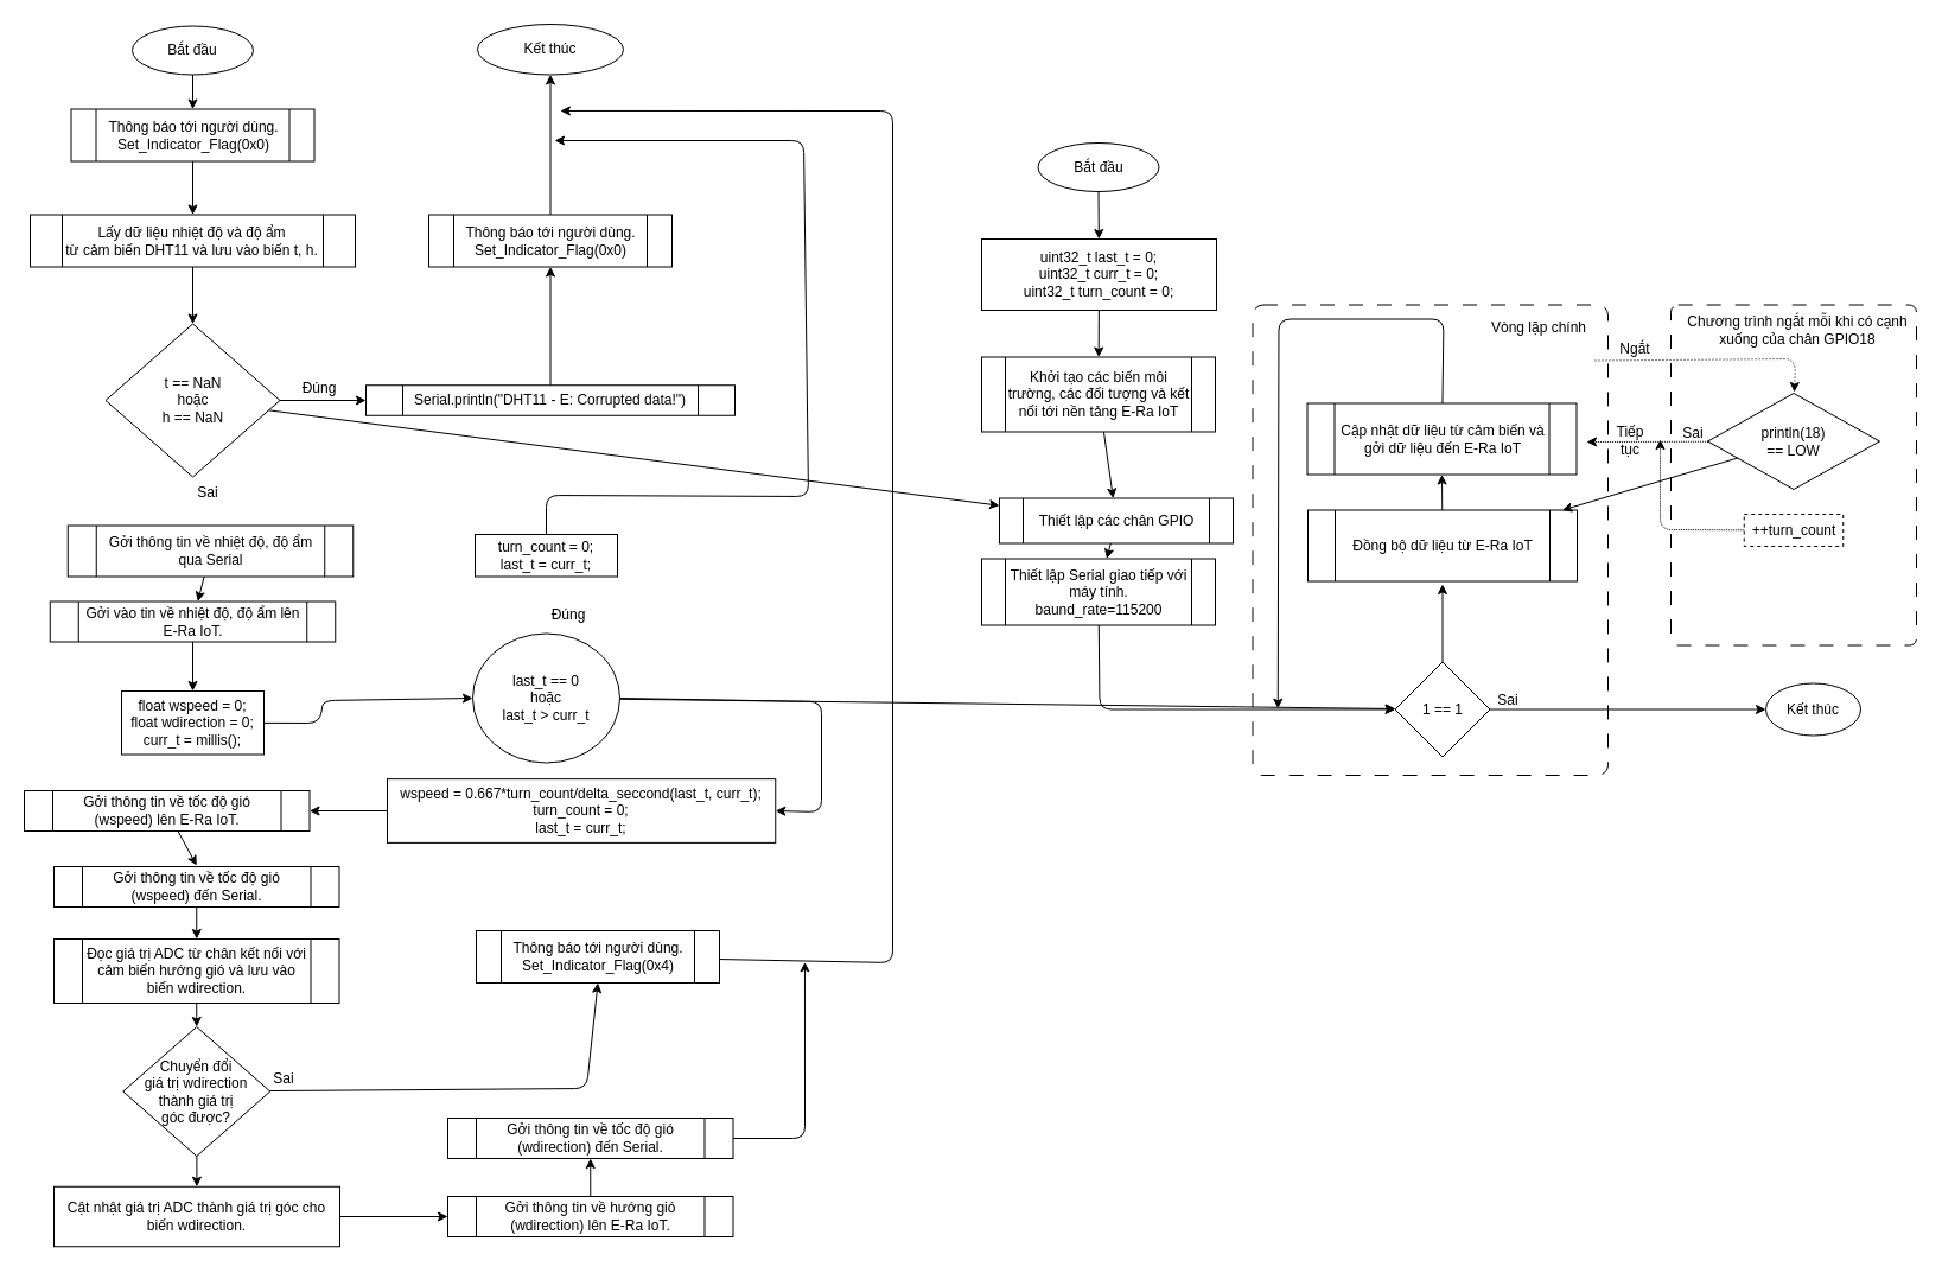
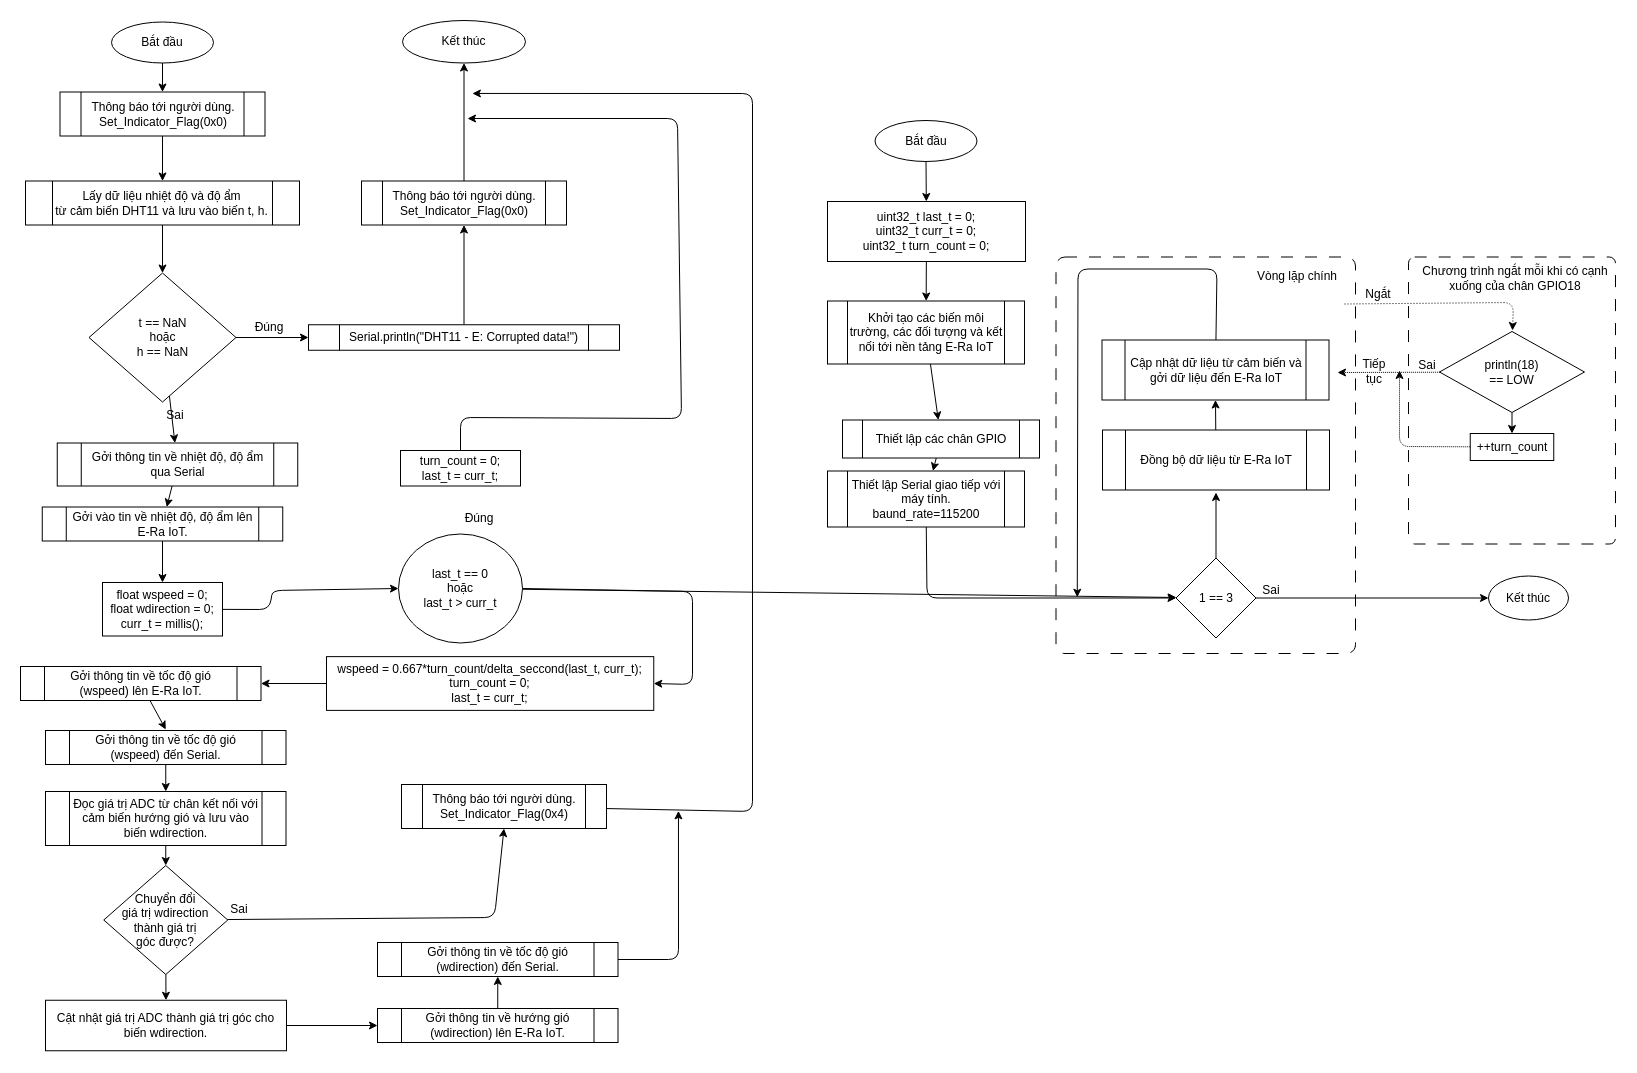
  <mxCell id="0" />
  <mxCell id="1" parent="0" />
  <mxCell id="2" value="" style="rounded=1;whiteSpace=wrap;html=1;arcSize=3;fillColor=none;dashed=1;dashPattern=12 12;" vertex="1" parent="1"><mxGeometry x="1408" y="256.5" width="207" height="287" as="geometry" /></mxCell>
  <mxCell id="3" value="" style="edgeStyle=none;html=1;exitX=0.5;exitY=1;exitDx=0;exitDy=0;" edge="1" parent="1" source="4" target="6"><mxGeometry relative="1" as="geometry" /></mxCell>
  <mxCell id="4" value="Bắt đầu" style="ellipse;whiteSpace=wrap;html=1;" vertex="1" parent="1"><mxGeometry x="111" y="21.5" width="102" height="41" as="geometry" /></mxCell>
  <mxCell id="5" value="" style="edgeStyle=none;html=1;" edge="1" parent="1" source="6" target="8"><mxGeometry relative="1" as="geometry" /></mxCell>
  <mxCell id="6" value="Thông báo tới người dùng.&lt;br&gt;Set_Indicator_Flag(0x0)" style="shape=process;whiteSpace=wrap;html=1;backgroundOutline=1;" vertex="1" parent="1"><mxGeometry x="59.5" y="91.5" width="205" height="44" as="geometry" /></mxCell>
  <mxCell id="7" value="" style="edgeStyle=none;html=1;" edge="1" parent="1" source="8" target="11"><mxGeometry relative="1" as="geometry" /></mxCell>
  <mxCell id="8" value="Lấy dữ liệu nhiệt độ và độ ẩm &lt;br&gt;từ cảm biến DHT11 và lưu vào biến t, h." style="shape=process;whiteSpace=wrap;html=1;backgroundOutline=1;" vertex="1" parent="1"><mxGeometry x="25" y="180.5" width="274" height="44" as="geometry" /></mxCell>
  <mxCell id="9" value="" style="edgeStyle=none;html=1;" edge="1" parent="1" source="11" target="13"><mxGeometry relative="1" as="geometry" /></mxCell>
- <mxCell id="10" value="" style="edgeStyle=none;html=1;" edge="1" parent="1" source="11" target="55"><mxGeometry relative="1" as="geometry" /></mxCell>
+ <mxCell id="10" value="" style="edgeStyle=none;html=1;" edge="1" parent="1" source="11" target="20"><mxGeometry relative="1" as="geometry" /></mxCell>
  <mxCell id="11" value="t == NaN &lt;br&gt;hoặc&lt;br&gt;h == NaN " style="rhombus;whiteSpace=wrap;html=1;" vertex="1" parent="1"><mxGeometry x="88.5" y="272.5" width="147" height="129" as="geometry" /></mxCell>
  <mxCell id="12" value="" style="edgeStyle=none;html=1;" edge="1" parent="1" source="13" target="16"><mxGeometry relative="1" as="geometry" /></mxCell>
  <mxCell id="13" value="Serial.println(&quot;DHT11 - E: Corrupted data!&quot;)" style="shape=process;whiteSpace=wrap;html=1;backgroundOutline=1;" vertex="1" parent="1"><mxGeometry x="308" y="324.25" width="311" height="25.5" as="geometry" /></mxCell>
  <mxCell id="14" value="Kết thúc" style="ellipse;whiteSpace=wrap;html=1;" vertex="1" parent="1"><mxGeometry x="402" y="20" width="123" height="42.5" as="geometry" /></mxCell>
  <mxCell id="15" value="" style="edgeStyle=none;html=1;" edge="1" parent="1" source="16" target="14"><mxGeometry relative="1" as="geometry" /></mxCell>
  <mxCell id="16" value="Thông báo tới người dùng.&lt;br&gt;Set_Indicator_Flag(0x0)" style="shape=process;whiteSpace=wrap;html=1;backgroundOutline=1;" vertex="1" parent="1"><mxGeometry x="361" y="180.5" width="205" height="44" as="geometry" /></mxCell>
  <mxCell id="17" value="Sai" style="text;html=1;strokeColor=none;fillColor=none;align=center;verticalAlign=middle;whiteSpace=wrap;rounded=0;" vertex="1" parent="1"><mxGeometry x="145" y="399.5" width="60" height="30" as="geometry" /></mxCell>
  <mxCell id="18" value="Đúng" style="text;html=1;strokeColor=none;fillColor=none;align=center;verticalAlign=middle;whiteSpace=wrap;rounded=0;" vertex="1" parent="1"><mxGeometry x="239" y="311.5" width="60" height="30" as="geometry" /></mxCell>
  <mxCell id="19" value="" style="edgeStyle=none;html=1;" edge="1" parent="1" source="20" target="22"><mxGeometry relative="1" as="geometry" /></mxCell>
  <mxCell id="20" value="Gởi thông tin về nhiệt độ, độ ẩm qua Serial" style="shape=process;whiteSpace=wrap;html=1;backgroundOutline=1;" vertex="1" parent="1"><mxGeometry x="56.75" y="442.5" width="240.5" height="43" as="geometry" /></mxCell>
  <mxCell id="21" value="" style="edgeStyle=none;html=1;" edge="1" parent="1" source="22" target="24"><mxGeometry relative="1" as="geometry" /></mxCell>
  <mxCell id="22" value="&lt;div&gt;Gởi vào tin về nhiệt độ, độ ẩm lên E-Ra IoT.&lt;/div&gt;" style="shape=process;whiteSpace=wrap;html=1;backgroundOutline=1;" vertex="1" parent="1"><mxGeometry x="41.75" y="506.5" width="240.5" height="34" as="geometry" /></mxCell>
  <mxCell id="23" style="edgeStyle=none;html=1;entryX=0;entryY=0.5;entryDx=0;entryDy=0;" edge="1" parent="1" source="24" target="27"><mxGeometry relative="1" as="geometry"><Array as="points"><mxPoint x="269" y="609" /><mxPoint x="272" y="590" /></Array></mxGeometry></mxCell>
  <mxCell id="24" value="&lt;div&gt;float wspeed = 0;&lt;/div&gt;&lt;div&gt;float wdirection = 0;&lt;/div&gt;&lt;div&gt;curr_t = millis();&lt;br&gt;&lt;/div&gt;" style="rounded=0;whiteSpace=wrap;html=1;" vertex="1" parent="1"><mxGeometry x="102" y="582" width="120" height="53.5" as="geometry" /></mxCell>
  <mxCell id="25" value="" style="edgeStyle=none;html=1;" edge="1" parent="1" source="27" target="60"><mxGeometry relative="1" as="geometry" /></mxCell>
  <mxCell id="26" style="edgeStyle=none;html=1;exitX=1;exitY=0.5;exitDx=0;exitDy=0;entryX=1;entryY=0.5;entryDx=0;entryDy=0;" edge="1" parent="1" source="27" target="32"><mxGeometry relative="1" as="geometry"><Array as="points"><mxPoint x="692" y="591" /><mxPoint x="692" y="684" /></Array></mxGeometry></mxCell>
  <mxCell id="27" value="last_t == 0&lt;br&gt;hoặc&lt;br&gt;last_t &amp;gt; curr_t" style="ellipse;whiteSpace=wrap;html=1;" vertex="1" parent="1"><mxGeometry x="398" y="533.5" width="124" height="109" as="geometry" /></mxCell>
  <mxCell id="28" style="edgeStyle=none;html=1;" edge="1" parent="1" source="29"><mxGeometry relative="1" as="geometry"><mxPoint x="467" y="118" as="targetPoint" /><Array as="points"><mxPoint x="460" y="417" /><mxPoint x="681" y="418" /><mxPoint x="677" y="118" /></Array></mxGeometry></mxCell>
  <mxCell id="29" value="&lt;div&gt;turn_count = 0;&lt;/div&gt;&lt;div&gt;last_t = curr_t;&lt;/div&gt;" style="whiteSpace=wrap;html=1;" vertex="1" parent="1"><mxGeometry x="400" y="450" width="120" height="35.5" as="geometry" /></mxCell>
  <mxCell id="30" value="Đúng" style="text;html=1;strokeColor=none;fillColor=none;align=center;verticalAlign=middle;whiteSpace=wrap;rounded=0;" vertex="1" parent="1"><mxGeometry x="449" y="503" width="60" height="30" as="geometry" /></mxCell>
  <mxCell id="31" value="" style="edgeStyle=none;html=1;" edge="1" parent="1" source="32" target="34"><mxGeometry relative="1" as="geometry" /></mxCell>
  <mxCell id="32" value="wspeed = 0.667*turn_count/delta_seccond(last_t, curr_t);&lt;br&gt;&lt;div&gt;turn_count = 0;&lt;/div&gt;&lt;div&gt;last_t = curr_t;&lt;/div&gt;" style="whiteSpace=wrap;html=1;" vertex="1" parent="1"><mxGeometry x="326" y="656.13" width="327.25" height="53.75" as="geometry" /></mxCell>
  <mxCell id="33" value="" style="edgeStyle=none;html=1;" edge="1" parent="1" source="34"><mxGeometry relative="1" as="geometry"><mxPoint x="165.25" y="729" as="targetPoint" /></mxGeometry></mxCell>
  <mxCell id="34" value="&lt;div&gt;Gởi thông tin về tốc độ gió (wspeed) lên E-Ra IoT.&lt;/div&gt;" style="shape=process;whiteSpace=wrap;html=1;backgroundOutline=1;" vertex="1" parent="1"><mxGeometry x="20" y="666" width="240.5" height="34" as="geometry" /></mxCell>
  <mxCell id="35" value="" style="edgeStyle=none;html=1;" edge="1" parent="1" source="36" target="38"><mxGeometry relative="1" as="geometry" /></mxCell>
  <mxCell id="36" value="Cật nhật giá trị ADC thành giá trị góc cho biến&amp;nbsp;wdirection." style="whiteSpace=wrap;html=1;" vertex="1" parent="1"><mxGeometry x="45" y="999.75" width="241" height="50.5" as="geometry" /></mxCell>
  <mxCell id="37" value="" style="edgeStyle=none;html=1;" edge="1" parent="1" source="38" target="47"><mxGeometry relative="1" as="geometry" /></mxCell>
  <mxCell id="38" value="&lt;div&gt;Gởi thông tin về hướng gió (wdirection) lên E-Ra IoT.&lt;/div&gt;" style="shape=process;whiteSpace=wrap;html=1;backgroundOutline=1;" vertex="1" parent="1"><mxGeometry x="377" y="1008" width="240.5" height="34" as="geometry" /></mxCell>
  <mxCell id="39" value="" style="edgeStyle=none;html=1;" edge="1" parent="1" source="40" target="45"><mxGeometry relative="1" as="geometry" /></mxCell>
  <mxCell id="40" value="Đọc giá trị ADC từ chân kết nối với cảm biến hướng gió và lưu vào biến&amp;nbsp;wdirection." style="shape=process;whiteSpace=wrap;html=1;backgroundOutline=1;" vertex="1" parent="1"><mxGeometry x="45" y="791" width="240.5" height="54" as="geometry" /></mxCell>
  <mxCell id="41" value="" style="edgeStyle=none;html=1;" edge="1" parent="1" source="42" target="40"><mxGeometry relative="1" as="geometry" /></mxCell>
  <mxCell id="42" value="&lt;div&gt;Gởi thông tin về tốc độ gió (wspeed) đến Serial.&lt;/div&gt;" style="shape=process;whiteSpace=wrap;html=1;backgroundOutline=1;" vertex="1" parent="1"><mxGeometry x="45" y="730" width="240.5" height="34" as="geometry" /></mxCell>
  <mxCell id="43" value="" style="edgeStyle=none;html=1;" edge="1" parent="1" source="45" target="36"><mxGeometry relative="1" as="geometry" /></mxCell>
  <mxCell id="44" style="edgeStyle=none;html=1;entryX=0.5;entryY=1;entryDx=0;entryDy=0;" edge="1" parent="1" source="45" target="49"><mxGeometry relative="1" as="geometry"><Array as="points"><mxPoint x="494" y="917" /></Array></mxGeometry></mxCell>
  <mxCell id="45" value="Chuyển đổi &lt;br&gt;giá trị wdirection&lt;br&gt;thành giá trị&lt;br&gt;góc được?" style="rhombus;whiteSpace=wrap;html=1;" vertex="1" parent="1"><mxGeometry x="103.25" y="865" width="124" height="109" as="geometry" /></mxCell>
  <mxCell id="46" style="edgeStyle=none;html=1;" edge="1" parent="1" source="47"><mxGeometry relative="1" as="geometry"><mxPoint x="677.957" y="810.348" as="targetPoint" /><Array as="points"><mxPoint x="678" y="959" /></Array></mxGeometry></mxCell>
  <mxCell id="47" value="Gởi thông tin về tốc độ gió (wdirection) đến Serial." style="shape=process;whiteSpace=wrap;html=1;backgroundOutline=1;" vertex="1" parent="1"><mxGeometry x="377" y="942" width="240.5" height="34" as="geometry" /></mxCell>
  <mxCell id="48" style="edgeStyle=none;html=1;" edge="1" parent="1" source="49"><mxGeometry relative="1" as="geometry"><mxPoint x="471.87" y="92.957" as="targetPoint" /><Array as="points"><mxPoint x="752" y="811" /><mxPoint x="752" y="93" /></Array></mxGeometry></mxCell>
  <mxCell id="49" value="Thông báo tới người dùng.&lt;br&gt;Set_Indicator_Flag(0x4)" style="shape=process;whiteSpace=wrap;html=1;backgroundOutline=1;" vertex="1" parent="1"><mxGeometry x="401" y="784" width="205" height="44" as="geometry" /></mxCell>
  <mxCell id="50" value="Sai" style="text;html=1;strokeColor=none;fillColor=none;align=center;verticalAlign=middle;whiteSpace=wrap;rounded=0;" vertex="1" parent="1"><mxGeometry x="209" y="894" width="60" height="30" as="geometry" /></mxCell>
  <mxCell id="51" value="" style="rounded=1;whiteSpace=wrap;html=1;arcSize=3;fillColor=none;dashed=1;dashPattern=12 12;" vertex="1" parent="1"><mxGeometry x="1055.5" y="256.5" width="299.5" height="396.5" as="geometry" /></mxCell>
  <mxCell id="52" value="" style="edgeStyle=none;html=1;" edge="1" source="53" target="55" parent="1"><mxGeometry relative="1" as="geometry" /></mxCell>
  <mxCell id="53" value="Khởi tạo các biến môi trường, các đối tượng và kết nối tới nền tảng E-Ra IoT" style="shape=process;whiteSpace=wrap;html=1;backgroundOutline=1;" vertex="1" parent="1"><mxGeometry x="827" y="300.5" width="197" height="63" as="geometry" /></mxCell>
  <mxCell id="54" value="" style="edgeStyle=none;html=1;" edge="1" source="55" target="57" parent="1"><mxGeometry relative="1" as="geometry" /></mxCell>
  <mxCell id="55" value="Thiết lập các chân GPIO" style="shape=process;whiteSpace=wrap;html=1;backgroundOutline=1;" vertex="1" parent="1"><mxGeometry x="842" y="419.5" width="197" height="38" as="geometry" /></mxCell>
  <mxCell id="56" value="" style="edgeStyle=none;html=1;" edge="1" source="57" target="60" parent="1"><mxGeometry relative="1" as="geometry"><Array as="points"><mxPoint x="926.5" y="597.5" /></Array></mxGeometry></mxCell>
  <mxCell id="57" value="Thiết lập Serial giao tiếp với máy tính.&lt;br&gt;baund_rate=115200" style="shape=process;whiteSpace=wrap;html=1;backgroundOutline=1;" vertex="1" parent="1"><mxGeometry x="827" y="470.5" width="197" height="56" as="geometry" /></mxCell>
  <mxCell id="58" style="edgeStyle=none;html=1;entryX=0;entryY=0.5;entryDx=0;entryDy=0;" edge="1" source="60" parent="1" target="61"><mxGeometry relative="1" as="geometry"><mxPoint x="1326.962" y="597.5" as="targetPoint" /></mxGeometry></mxCell>
  <mxCell id="59" style="edgeStyle=none;html=1;" edge="1" source="60" parent="1"><mxGeometry relative="1" as="geometry"><mxPoint x="1215.5" y="492" as="targetPoint" /></mxGeometry></mxCell>
- <mxCell id="60" value="1 == 1" style="rhombus;whiteSpace=wrap;html=1;" vertex="1" parent="1"><mxGeometry x="1175.5" y="557.5" width="80" height="80" as="geometry" /></mxCell>
+ <mxCell id="60" value="1 == 3" style="rhombus;whiteSpace=wrap;html=1;" vertex="1" parent="1"><mxGeometry x="1175.5" y="557.5" width="80" height="80" as="geometry" /></mxCell>
  <mxCell id="61" value="Kết thúc" style="ellipse;whiteSpace=wrap;html=1;" vertex="1" parent="1"><mxGeometry x="1488" y="575.5" width="80" height="44" as="geometry" /></mxCell>
  <mxCell id="62" value="Sai" style="text;html=1;strokeColor=none;fillColor=none;align=center;verticalAlign=middle;whiteSpace=wrap;rounded=0;" vertex="1" parent="1"><mxGeometry x="1241" y="574.5" width="60" height="30" as="geometry" /></mxCell>
  <mxCell id="63" style="edgeStyle=none;html=1;entryX=0.5;entryY=1;entryDx=0;entryDy=0;" edge="1" source="64" target="66" parent="1"><mxGeometry relative="1" as="geometry" /></mxCell>
  <mxCell id="64" value="Đồng bộ dữ liệu từ E-Ra IoT" style="shape=process;whiteSpace=wrap;html=1;backgroundOutline=1;" vertex="1" parent="1"><mxGeometry x="1102" y="429.5" width="227" height="60" as="geometry" /></mxCell>
  <mxCell id="65" style="edgeStyle=none;html=1;" edge="1" source="66" parent="1"><mxGeometry relative="1" as="geometry"><mxPoint x="1076.773" y="596.742" as="targetPoint" /><Array as="points"><mxPoint x="1216.5" y="268.5" /><mxPoint x="1077.5" y="268.5" /></Array></mxGeometry></mxCell>
  <mxCell id="66" value="Cập nhật dữ liệu từ cảm biến và gởi dữ liệu đến E-Ra IoT" style="shape=process;whiteSpace=wrap;html=1;backgroundOutline=1;" vertex="1" parent="1"><mxGeometry x="1101.5" y="339.5" width="227" height="60" as="geometry" /></mxCell>
  <mxCell id="67" value="" style="edgeStyle=none;html=1;" edge="1" source="68" target="53" parent="1"><mxGeometry relative="1" as="geometry" /></mxCell>
  <mxCell id="68" value="&lt;div&gt;uint32_t last_t = 0;&lt;/div&gt;&lt;div&gt;uint32_t curr_t = 0;&lt;/div&gt;&lt;div&gt;uint32_t turn_count = 0;&lt;/div&gt;" style="rounded=0;whiteSpace=wrap;html=1;" vertex="1" parent="1"><mxGeometry x="827" y="201" width="198" height="60" as="geometry" /></mxCell>
  <mxCell id="69" value="" style="edgeStyle=none;html=1;" edge="1" source="70" target="68" parent="1"><mxGeometry relative="1" as="geometry" /></mxCell>
  <mxCell id="70" value="Bắt đầu" style="ellipse;whiteSpace=wrap;html=1;" vertex="1" parent="1"><mxGeometry x="874.5" y="120" width="102" height="41" as="geometry" /></mxCell>
  <mxCell id="71" value="Vòng lặp chính" style="text;html=1;strokeColor=none;fillColor=none;align=center;verticalAlign=middle;whiteSpace=wrap;rounded=0;dashed=1;dashPattern=12 12;" vertex="1" parent="1"><mxGeometry x="1241" y="261" width="112" height="30" as="geometry" /></mxCell>
  <mxCell id="72" value="" style="endArrow=classic;html=1;dashed=1;dashPattern=1 2;" edge="1" parent="1"><mxGeometry width="50" height="50" relative="1" as="geometry"><mxPoint x="1344" y="303.5" as="sourcePoint" /><mxPoint x="1512" y="330" as="targetPoint" /><Array as="points"><mxPoint x="1513" y="302" /></Array></mxGeometry></mxCell>
  <mxCell id="73" value="Chương trình ngắt mỗi khi có cạnh xuống của chân GPIO18" style="text;html=1;strokeColor=none;fillColor=none;align=center;verticalAlign=middle;whiteSpace=wrap;rounded=0;dashed=1;dashPattern=12 12;" vertex="1" parent="1"><mxGeometry x="1419" y="263" width="192" height="30" as="geometry" /></mxCell>
  <mxCell id="74" style="edgeStyle=none;html=1;dashed=1;dashPattern=1 1;" edge="1" parent="1" source="76"><mxGeometry relative="1" as="geometry"><mxPoint x="1337" y="372" as="targetPoint" /></mxGeometry></mxCell>
- <mxCell id="75" value="" style="edgeStyle=none;html=1;" edge="1" parent="1" source="76" target="64"><mxGeometry relative="1" as="geometry" /></mxCell>
+ <mxCell id="75" value="" style="edgeStyle=none;html=1;" edge="1" parent="1" source="76" target="81"><mxGeometry relative="1" as="geometry" /></mxCell>
  <mxCell id="76" value="println(18)&lt;br&gt;== LOW" style="rhombus;whiteSpace=wrap;html=1;fillColor=none;" vertex="1" parent="1"><mxGeometry x="1439" y="331" width="145" height="81" as="geometry" /></mxCell>
  <mxCell id="77" value="Sai" style="text;html=1;strokeColor=none;fillColor=none;align=center;verticalAlign=middle;whiteSpace=wrap;rounded=0;" vertex="1" parent="1"><mxGeometry x="1397" y="350" width="60" height="30" as="geometry" /></mxCell>
  <mxCell id="78" value="Ngắt" style="text;html=1;strokeColor=none;fillColor=none;align=center;verticalAlign=middle;whiteSpace=wrap;rounded=0;" vertex="1" parent="1"><mxGeometry x="1348" y="279" width="60" height="30" as="geometry" /></mxCell>
  <mxCell id="79" value="Tiếp&lt;br&gt;tục" style="text;html=1;strokeColor=none;fillColor=none;align=center;verticalAlign=middle;whiteSpace=wrap;rounded=0;" vertex="1" parent="1"><mxGeometry x="1344" y="355.5" width="60" height="30" as="geometry" /></mxCell>
  <mxCell id="80" style="edgeStyle=none;html=1;dashed=1;dashPattern=1 1;" edge="1" parent="1" source="81"><mxGeometry relative="1" as="geometry"><mxPoint x="1399" y="370" as="targetPoint" /><Array as="points"><mxPoint x="1399" y="446" /></Array></mxGeometry></mxCell>
- <mxCell id="81" value="++turn_count" style="rounded=0;whiteSpace=wrap;html=1;fillColor=none;dashed=1;" vertex="1" parent="1"><mxGeometry x="1469.75" y="433" width="83.5" height="27" as="geometry" /></mxCell>
+ <mxCell id="81" value="++turn_count" style="rounded=0;whiteSpace=wrap;html=1;fillColor=none;" vertex="1" parent="1"><mxGeometry x="1469.75" y="433" width="83.5" height="27" as="geometry" /></mxCell>
